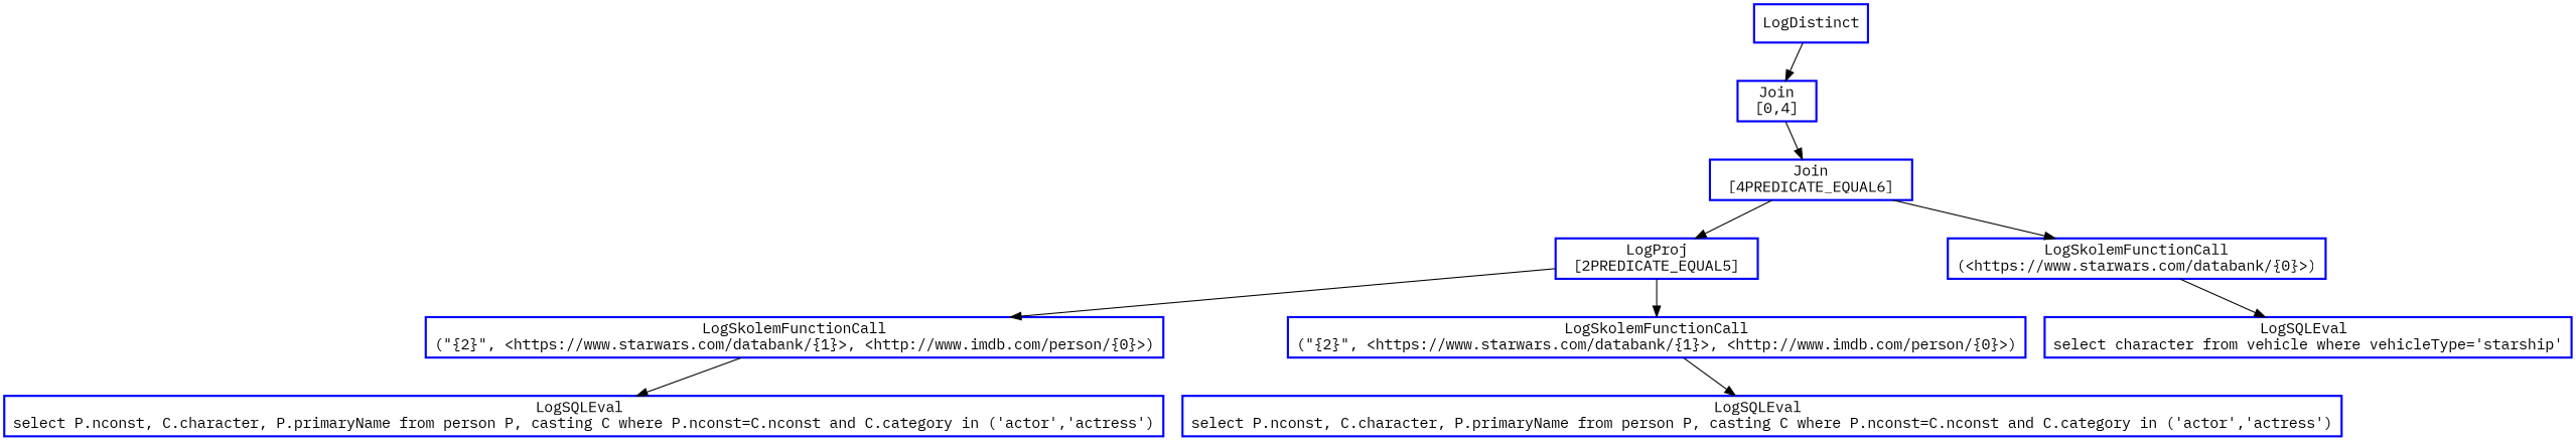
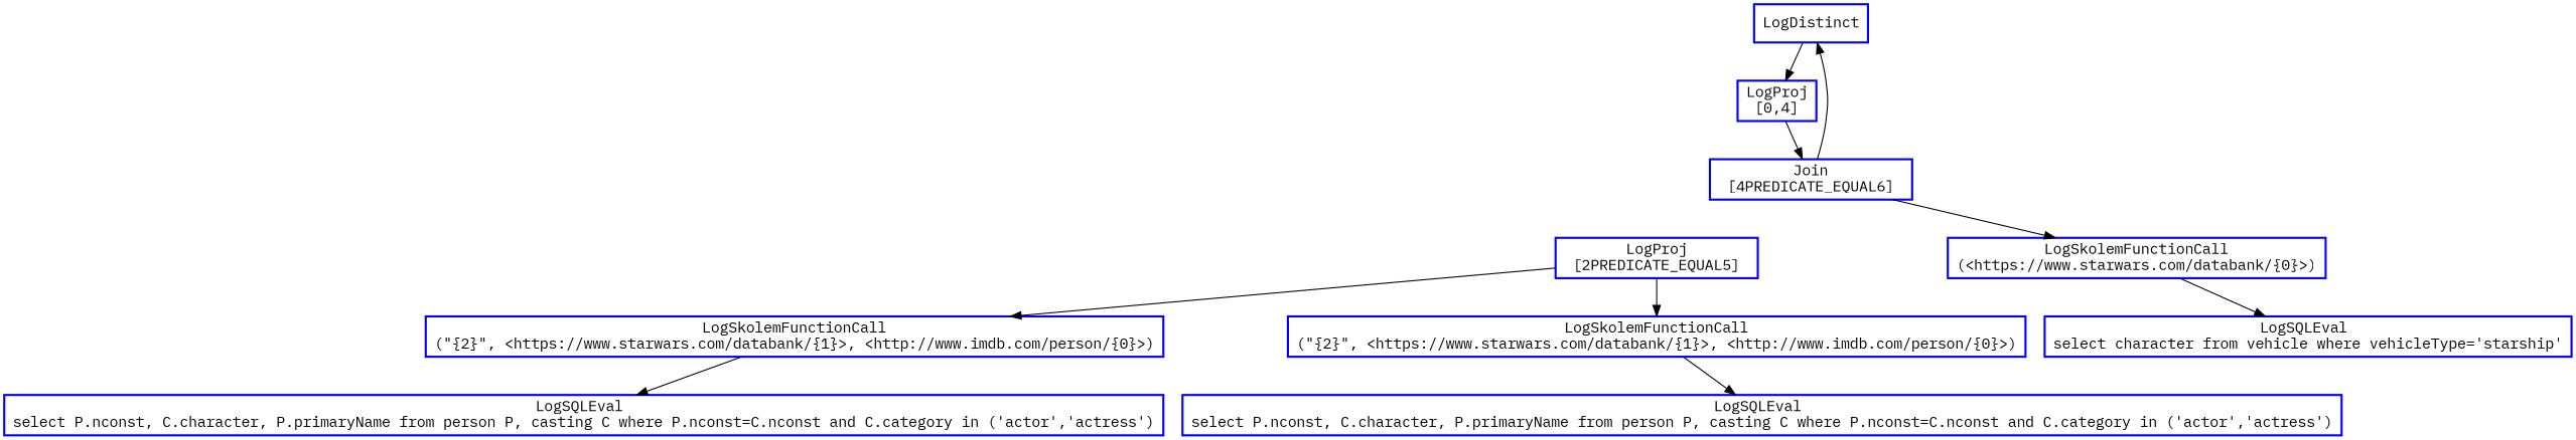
  digraph {
    fontname="IBM Plex Mono"
    node [color=blue fontcolor=black fontname="IBM Plex Mono" shape=rectangle style=bold]
    edge [fontname="IBM Plex Mono"]
    n1 [label=LogDistinct]
-   n2 [label="Join\n[0,4]"]
+   n2 [label="LogProj\n[0,4]"]
    n3 [label="Join\n [4PREDICATE_EQUAL6] "]
    n4 [label="LogProj\n [2PREDICATE_EQUAL5] "]
    n5 [label="LogSkolemFunctionCall\n(<https://www.starwars.com/databank/{0}>)"]
    n6 [label="LogSkolemFunctionCall\n(\"{2}\", <https://www.starwars.com/databank/{1}>, <http://www.imdb.com/person/{0}>)"]
    n7 [label="LogSkolemFunctionCall\n(\"{2}\", <https://www.starwars.com/databank/{1}>, <http://www.imdb.com/person/{0}>)"]
    n8 [label="LogSQLEval \nselect character from vehicle where vehicleType='starship'"]
    n9 [label="LogSQLEval \nselect P.nconst, C.character, P.primaryName from person P, casting C where P.nconst=C.nconst and C.category in ('actor','actress')"]
    n10 [label="LogSQLEval \nselect P.nconst, C.character, P.primaryName from person P, casting C where P.nconst=C.nconst and C.category in ('actor','actress')"]
    n1 -> n2
    n2 -> n3
-   n3 -> n4
+   n3 -> n1
    n3 -> n5
    n4 -> n6
    n4 -> n7
    n5 -> n8
    n6 -> n9
    n7 -> n10
  }
